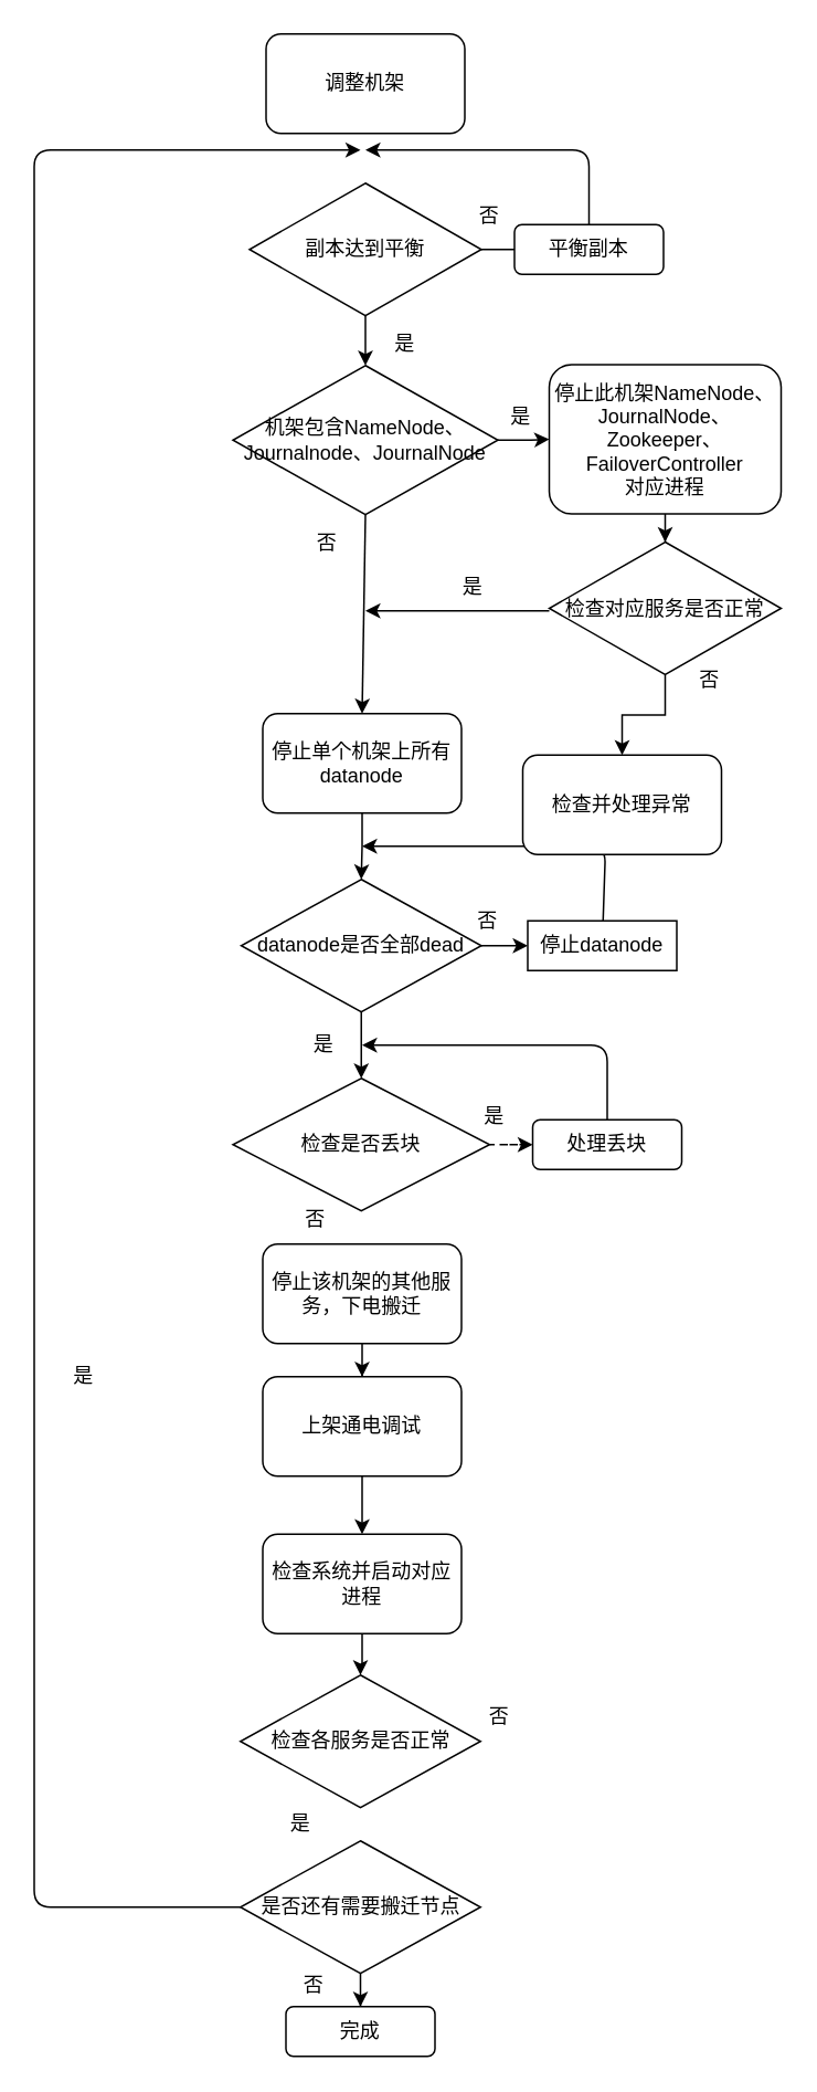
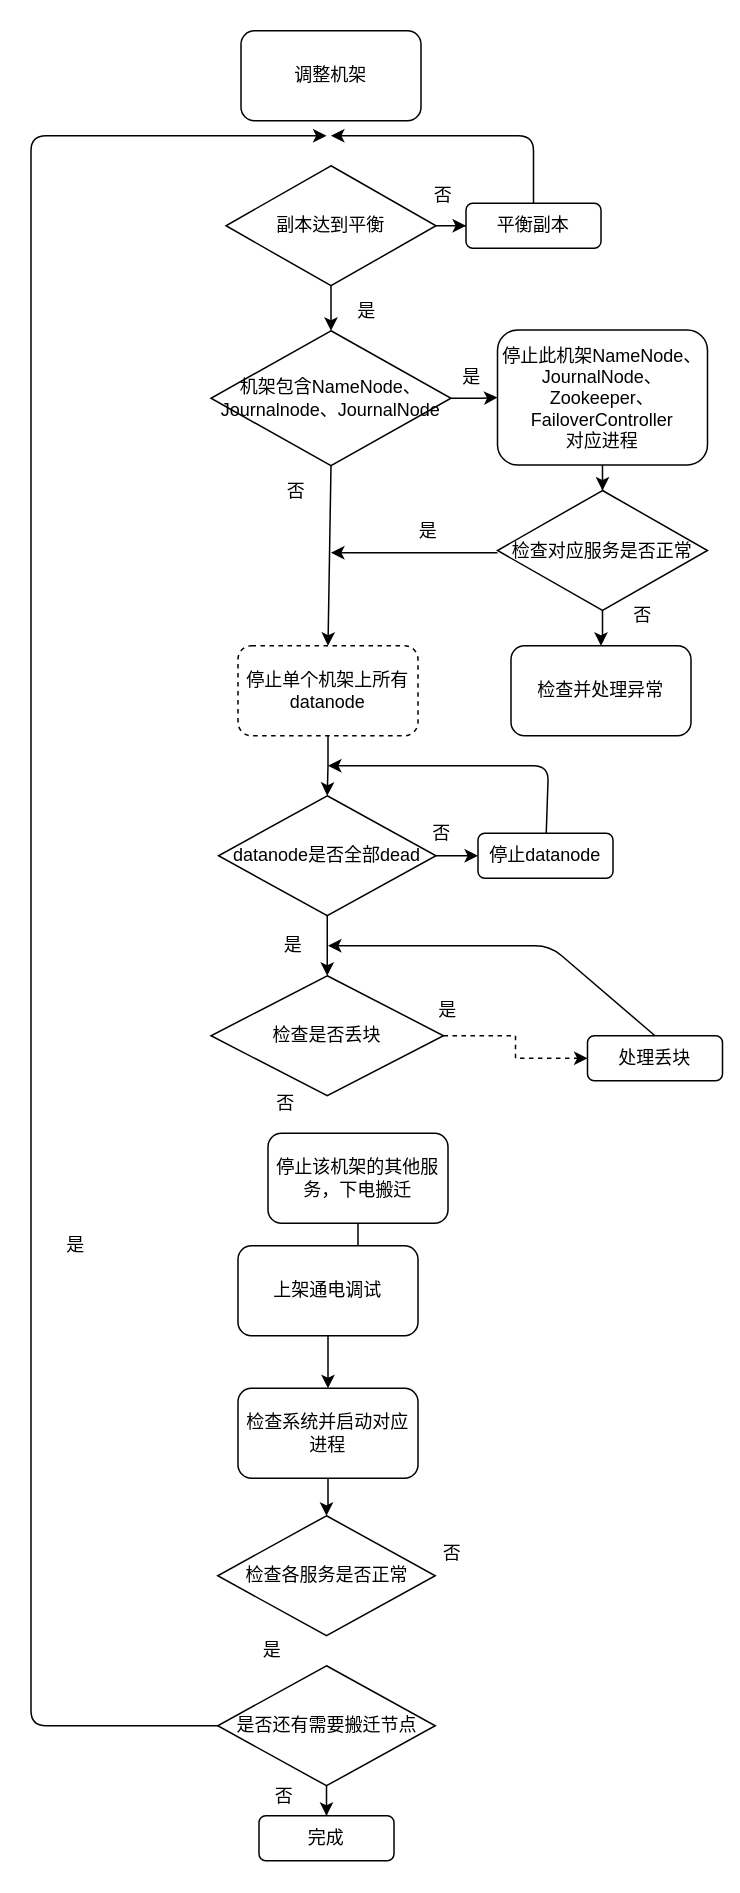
  <mxCell id="0" />
  <mxCell id="1" parent="0" />
  <mxCell id="2" value="调整机架" style="rounded=1;whiteSpace=wrap;html=1;" vertex="1" parent="1"><mxGeometry x="160" y="20" width="120" height="60" as="geometry" /></mxCell>
  <mxCell id="3" value="" style="edgeStyle=orthogonalEdgeStyle;rounded=0;orthogonalLoop=1;jettySize=auto;html=1;" edge="1" parent="1" source="4" target="7"><mxGeometry relative="1" as="geometry" /></mxCell>
- <mxCell id="4" value="停止单个机架上所有datanode" style="rounded=1;whiteSpace=wrap;html=1;" vertex="1" parent="1"><mxGeometry x="158" y="430" width="120" height="60" as="geometry" /></mxCell>
+ <mxCell id="4" value="停止单个机架上所有datanode" style="rounded=1;whiteSpace=wrap;html=1;dashed=1;" vertex="1" parent="1"><mxGeometry x="158" y="430" width="120" height="60" as="geometry" /></mxCell>
  <mxCell id="5" value="" style="edgeStyle=orthogonalEdgeStyle;rounded=0;orthogonalLoop=1;jettySize=auto;html=1;" edge="1" parent="1" source="7" target="9"><mxGeometry relative="1" as="geometry" /></mxCell>
  <mxCell id="6" value="" style="edgeStyle=orthogonalEdgeStyle;rounded=0;orthogonalLoop=1;jettySize=auto;html=1;" edge="1" parent="1" source="7" target="26"><mxGeometry relative="1" as="geometry" /></mxCell>
  <mxCell id="7" value="datanode是否全部dead" style="rhombus;whiteSpace=wrap;html=1;" vertex="1" parent="1"><mxGeometry x="145" y="530" width="145" height="80" as="geometry" /></mxCell>
  <mxCell id="8" value="" style="edgeStyle=orthogonalEdgeStyle;rounded=0;orthogonalLoop=1;jettySize=auto;html=1;dashed=1;" edge="1" parent="1" source="9" target="28"><mxGeometry relative="1" as="geometry" /></mxCell>
  <mxCell id="9" value="检查是否丢块" style="rhombus;whiteSpace=wrap;html=1;" vertex="1" parent="1"><mxGeometry x="140" y="650" width="155" height="80" as="geometry" /></mxCell>
  <mxCell id="10" value="" style="edgeStyle=orthogonalEdgeStyle;rounded=0;orthogonalLoop=1;jettySize=auto;html=1;" edge="1" parent="1" source="11" target="13"><mxGeometry relative="1" as="geometry" /></mxCell>
- <mxCell id="11" value="停止该机架的其他服务，下电搬迁" style="rounded=1;whiteSpace=wrap;html=1;" vertex="1" parent="1"><mxGeometry x="158" y="750" width="120" height="60" as="geometry" /></mxCell>
+ <mxCell id="11" value="停止该机架的其他服务，下电搬迁" style="rounded=1;whiteSpace=wrap;html=1;" vertex="1" parent="1"><mxGeometry x="178" y="755" width="120" height="60" as="geometry" /></mxCell>
  <mxCell id="12" value="" style="edgeStyle=orthogonalEdgeStyle;rounded=0;orthogonalLoop=1;jettySize=auto;html=1;" edge="1" parent="1" source="13" target="15"><mxGeometry relative="1" as="geometry" /></mxCell>
  <mxCell id="13" value="上架通电调试" style="rounded=1;whiteSpace=wrap;html=1;" vertex="1" parent="1"><mxGeometry x="158" y="830" width="120" height="60" as="geometry" /></mxCell>
  <mxCell id="14" value="" style="edgeStyle=orthogonalEdgeStyle;rounded=0;orthogonalLoop=1;jettySize=auto;html=1;" edge="1" parent="1" source="15" target="16"><mxGeometry relative="1" as="geometry" /></mxCell>
  <mxCell id="15" value="检查系统并启动对应进程" style="rounded=1;whiteSpace=wrap;html=1;" vertex="1" parent="1"><mxGeometry x="158" y="925" width="120" height="60" as="geometry" /></mxCell>
  <mxCell id="16" value="检查各服务是否正常" style="rhombus;whiteSpace=wrap;html=1;" vertex="1" parent="1"><mxGeometry x="144.5" y="1010" width="145" height="80" as="geometry" /></mxCell>
  <mxCell id="17" value="" style="edgeStyle=orthogonalEdgeStyle;rounded=0;orthogonalLoop=1;jettySize=auto;html=1;" edge="1" parent="1" source="18" target="38"><mxGeometry relative="1" as="geometry" /></mxCell>
  <mxCell id="18" value="是否还有需要搬迁节点" style="rhombus;whiteSpace=wrap;html=1;" vertex="1" parent="1"><mxGeometry x="144.5" y="1110" width="145" height="80" as="geometry" /></mxCell>
- <mxCell id="19" value="" style="edgeStyle=orthogonalEdgeStyle;rounded=0;orthogonalLoop=1;jettySize=auto;html=1;endArrow=none;" edge="1" parent="1" source="21" target="24"><mxGeometry relative="1" as="geometry" /></mxCell>
+ <mxCell id="19" value="" style="edgeStyle=orthogonalEdgeStyle;rounded=0;orthogonalLoop=1;jettySize=auto;html=1;" edge="1" parent="1" source="21" target="24"><mxGeometry relative="1" as="geometry" /></mxCell>
  <mxCell id="20" value="" style="edgeStyle=orthogonalEdgeStyle;rounded=0;orthogonalLoop=1;jettySize=auto;html=1;" edge="1" parent="1" source="21" target="23"><mxGeometry relative="1" as="geometry" /></mxCell>
  <mxCell id="21" value="副本达到平衡" style="rhombus;whiteSpace=wrap;html=1;" vertex="1" parent="1"><mxGeometry x="150" y="110" width="140" height="80" as="geometry" /></mxCell>
  <mxCell id="22" value="" style="edgeStyle=orthogonalEdgeStyle;rounded=0;orthogonalLoop=1;jettySize=auto;html=1;" edge="1" parent="1" source="23" target="31"><mxGeometry relative="1" as="geometry" /></mxCell>
  <mxCell id="23" value="机架包含NameNode、Journalnode、JournalNode" style="rhombus;whiteSpace=wrap;html=1;" vertex="1" parent="1"><mxGeometry x="140" y="220" width="160" height="90" as="geometry" /></mxCell>
  <mxCell id="24" value="平衡副本" style="rounded=1;whiteSpace=wrap;html=1;" vertex="1" parent="1"><mxGeometry x="310" y="135" width="90" height="30" as="geometry" /></mxCell>
  <mxCell id="25" value="" style="endArrow=classic;html=1;exitX=0.5;exitY=0;exitDx=0;exitDy=0;" edge="1" parent="1" source="24"><mxGeometry width="50" height="50" relative="1" as="geometry"><mxPoint x="350" y="130" as="sourcePoint" /><mxPoint x="220" y="90" as="targetPoint" /><Array as="points"><mxPoint x="355" y="90" /></Array></mxGeometry></mxCell>
- <mxCell id="26" value="停止datanode" style="whiteSpace=wrap;html=1;rounded=0;" vertex="1" parent="1"><mxGeometry x="318" y="555" width="90" height="30" as="geometry" /></mxCell>
+ <mxCell id="26" value="停止datanode" style="rounded=1;whiteSpace=wrap;html=1;" vertex="1" parent="1"><mxGeometry x="318" y="555" width="90" height="30" as="geometry" /></mxCell>
  <mxCell id="27" value="" style="endArrow=classic;html=1;" edge="1" parent="1" source="26"><mxGeometry width="50" height="50" relative="1" as="geometry"><mxPoint x="375.5" y="535" as="sourcePoint" /><mxPoint x="218" y="510" as="targetPoint" /><Array as="points"><mxPoint x="365" y="510" /></Array></mxGeometry></mxCell>
- <mxCell id="28" value="处理丢块" style="rounded=1;whiteSpace=wrap;html=1;" vertex="1" parent="1"><mxGeometry x="321" y="675" width="90" height="30" as="geometry" /></mxCell>
+ <mxCell id="28" value="处理丢块" style="rounded=1;whiteSpace=wrap;html=1;" vertex="1" parent="1"><mxGeometry x="391" y="690" width="90" height="30" as="geometry" /></mxCell>
  <mxCell id="29" value="" style="endArrow=classic;html=1;exitX=0.5;exitY=0;exitDx=0;exitDy=0;" edge="1" parent="1" source="28"><mxGeometry width="50" height="50" relative="1" as="geometry"><mxPoint x="380" y="665" as="sourcePoint" /><mxPoint x="218" y="630" as="targetPoint" /><Array as="points"><mxPoint x="366" y="630" /></Array></mxGeometry></mxCell>
  <mxCell id="30" value="" style="edgeStyle=orthogonalEdgeStyle;rounded=0;orthogonalLoop=1;jettySize=auto;html=1;" edge="1" parent="1" source="31" target="33"><mxGeometry relative="1" as="geometry" /></mxCell>
  <mxCell id="31" value="停止此机架NameNode、JournalNode、Zookeeper、FailoverController&lt;br&gt;对应进程" style="rounded=1;whiteSpace=wrap;html=1;" vertex="1" parent="1"><mxGeometry x="331" y="219.5" width="140" height="90" as="geometry" /></mxCell>
  <mxCell id="32" value="" style="edgeStyle=orthogonalEdgeStyle;rounded=0;orthogonalLoop=1;jettySize=auto;html=1;" edge="1" parent="1" source="33" target="34"><mxGeometry relative="1" as="geometry" /></mxCell>
  <mxCell id="33" value="检查对应服务是否正常" style="rhombus;whiteSpace=wrap;html=1;" vertex="1" parent="1"><mxGeometry x="331" y="326.5" width="140" height="80" as="geometry" /></mxCell>
- <mxCell id="34" value="检查并处理异常" style="rounded=1;whiteSpace=wrap;html=1;" vertex="1" parent="1"><mxGeometry x="315" y="455" width="120" height="60" as="geometry" /></mxCell>
+ <mxCell id="34" value="检查并处理异常" style="rounded=1;whiteSpace=wrap;html=1;" vertex="1" parent="1"><mxGeometry x="340" y="430" width="120" height="60" as="geometry" /></mxCell>
  <mxCell id="35" value="" style="endArrow=classic;html=1;exitX=0.5;exitY=1;exitDx=0;exitDy=0;entryX=0.5;entryY=0;entryDx=0;entryDy=0;" edge="1" parent="1" source="23" target="4"><mxGeometry width="50" height="50" relative="1" as="geometry"><mxPoint x="170" y="370" as="sourcePoint" /><mxPoint x="220" y="320" as="targetPoint" /></mxGeometry></mxCell>
  <mxCell id="36" value="" style="endArrow=classic;html=1;exitX=0;exitY=0.5;exitDx=0;exitDy=0;" edge="1" parent="1"><mxGeometry width="50" height="50" relative="1" as="geometry"><mxPoint x="331" y="368" as="sourcePoint" /><mxPoint x="220" y="368" as="targetPoint" /><Array as="points" /></mxGeometry></mxCell>
  <mxCell id="37" value="" style="endArrow=classic;html=1;exitX=0;exitY=0.5;exitDx=0;exitDy=0;" edge="1" parent="1" source="18"><mxGeometry width="50" height="50" relative="1" as="geometry"><mxPoint x="140" y="1050" as="sourcePoint" /><mxPoint x="217" y="90" as="targetPoint" /><Array as="points"><mxPoint x="20" y="1150" /><mxPoint x="20" y="90" /></Array></mxGeometry></mxCell>
  <mxCell id="38" value="完成" style="rounded=1;whiteSpace=wrap;html=1;" vertex="1" parent="1"><mxGeometry x="172" y="1210" width="90" height="30" as="geometry" /></mxCell>
  <mxCell id="39" value="否" style="text;html=1;strokeColor=none;fillColor=none;align=center;verticalAlign=middle;whiteSpace=wrap;rounded=0;" vertex="1" parent="1"><mxGeometry x="275" y="120" width="40" height="20" as="geometry" /></mxCell>
  <mxCell id="40" value="是" style="text;html=1;strokeColor=none;fillColor=none;align=center;verticalAlign=middle;whiteSpace=wrap;rounded=0;" vertex="1" parent="1"><mxGeometry x="224" y="197" width="40" height="20" as="geometry" /></mxCell>
  <mxCell id="41" value="是" style="text;html=1;strokeColor=none;fillColor=none;align=center;verticalAlign=middle;whiteSpace=wrap;rounded=0;" vertex="1" parent="1"><mxGeometry x="293.5" y="241" width="40" height="20" as="geometry" /></mxCell>
  <mxCell id="42" value="否" style="text;html=1;strokeColor=none;fillColor=none;align=center;verticalAlign=middle;whiteSpace=wrap;rounded=0;" vertex="1" parent="1"><mxGeometry x="408" y="399.5" width="40" height="20" as="geometry" /></mxCell>
  <mxCell id="43" value="是" style="text;html=1;strokeColor=none;fillColor=none;align=center;verticalAlign=middle;whiteSpace=wrap;rounded=0;" vertex="1" parent="1"><mxGeometry x="265" y="344" width="40" height="20" as="geometry" /></mxCell>
  <mxCell id="44" value="否" style="text;html=1;strokeColor=none;fillColor=none;align=center;verticalAlign=middle;whiteSpace=wrap;rounded=0;" vertex="1" parent="1"><mxGeometry x="177" y="317" width="40" height="20" as="geometry" /></mxCell>
  <mxCell id="45" value="否" style="text;html=1;strokeColor=none;fillColor=none;align=center;verticalAlign=middle;whiteSpace=wrap;rounded=0;" vertex="1" parent="1"><mxGeometry x="273.5" y="545" width="40" height="20" as="geometry" /></mxCell>
  <mxCell id="46" value="否" style="text;html=1;strokeColor=none;fillColor=none;align=center;verticalAlign=middle;whiteSpace=wrap;rounded=0;" vertex="1" parent="1"><mxGeometry x="170" y="725" width="40" height="20" as="geometry" /></mxCell>
  <mxCell id="47" value="是" style="text;html=1;strokeColor=none;fillColor=none;align=center;verticalAlign=middle;whiteSpace=wrap;rounded=0;" vertex="1" parent="1"><mxGeometry x="278" y="663" width="40" height="20" as="geometry" /></mxCell>
  <mxCell id="48" value="是" style="text;html=1;strokeColor=none;fillColor=none;align=center;verticalAlign=middle;whiteSpace=wrap;rounded=0;" vertex="1" parent="1"><mxGeometry x="175" y="620" width="40" height="20" as="geometry" /></mxCell>
  <mxCell id="49" value="否" style="text;html=1;strokeColor=none;fillColor=none;align=center;verticalAlign=middle;whiteSpace=wrap;rounded=0;" vertex="1" parent="1"><mxGeometry x="281" y="1025" width="40" height="20" as="geometry" /></mxCell>
  <mxCell id="50" value="是" style="text;html=1;strokeColor=none;fillColor=none;align=center;verticalAlign=middle;whiteSpace=wrap;rounded=0;" vertex="1" parent="1"><mxGeometry x="161" y="1090" width="40" height="20" as="geometry" /></mxCell>
  <mxCell id="51" value="是" style="text;html=1;strokeColor=none;fillColor=none;align=center;verticalAlign=middle;whiteSpace=wrap;rounded=0;" vertex="1" parent="1"><mxGeometry x="30" y="820" width="40" height="20" as="geometry" /></mxCell>
  <mxCell id="52" value="否" style="text;html=1;strokeColor=none;fillColor=none;align=center;verticalAlign=middle;whiteSpace=wrap;rounded=0;" vertex="1" parent="1"><mxGeometry x="169" y="1187" width="40" height="20" as="geometry" /></mxCell>
